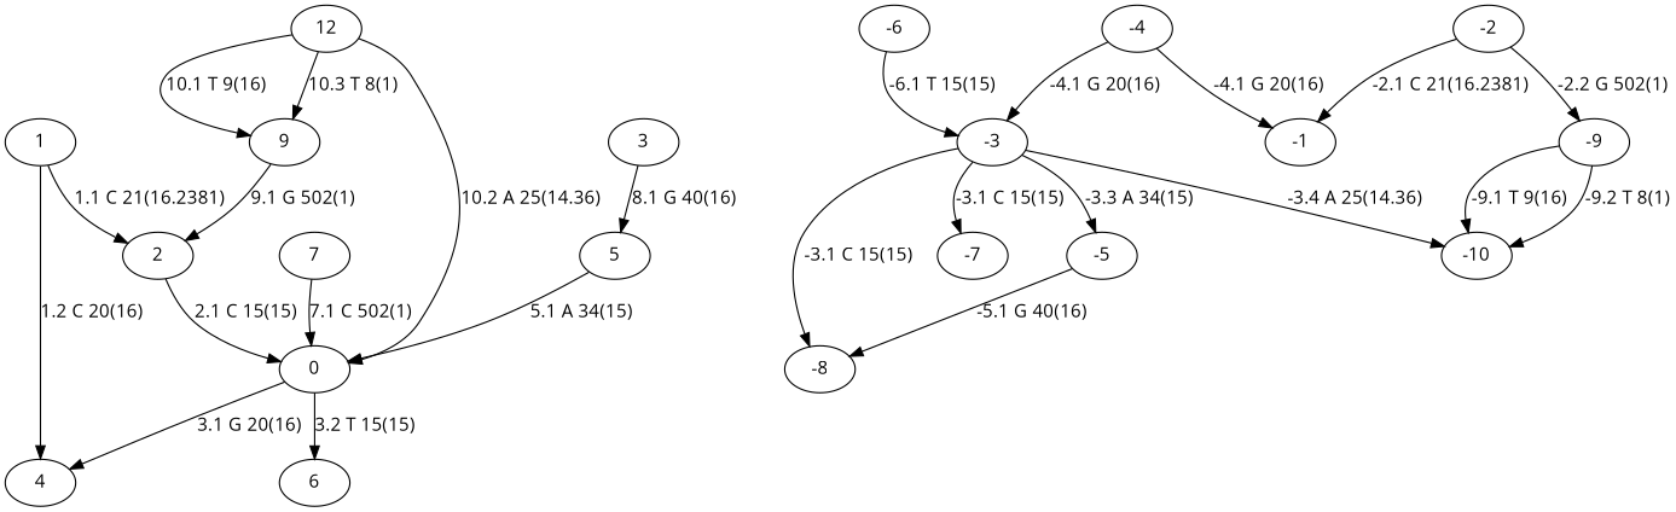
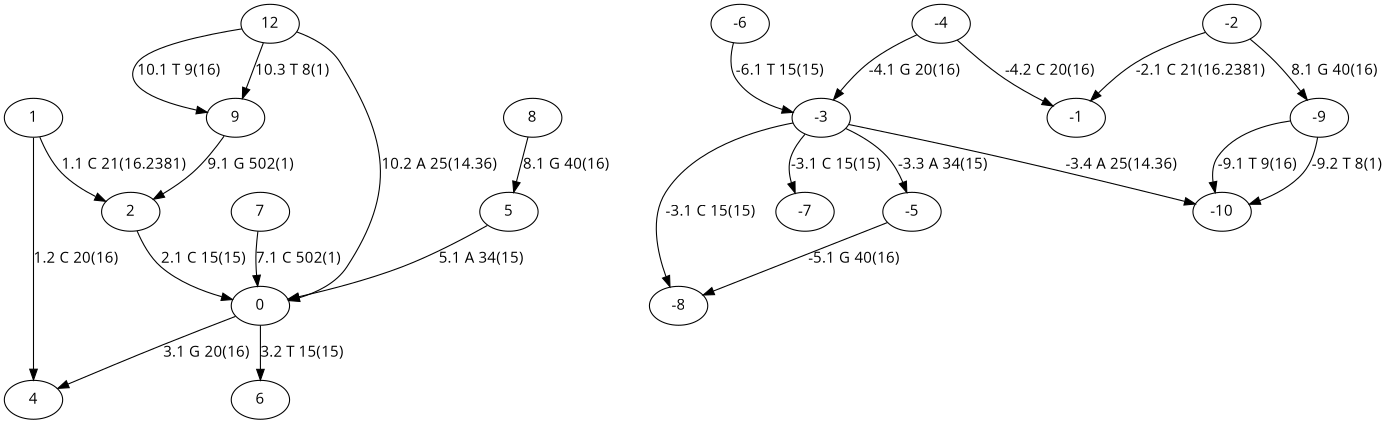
  digraph {
    fontname="Open Sans"
    nodesep=0.5
    node [fillcolor=white fontname="Open Sans" style=filled]
    edge [color=black fontname="Open Sans"]
    1
    2
    4
    n4 [label=0]
    6
    5
    7
-   8 [label=3]
+   8
    9
    n10 [label=12]
    -9
    -10
    -6
    -3
    -8
    -7
    -5
    -4
    -1
    -2
    1 -> 2 [label="1.1 C 21(16.2381)"]
    1 -> 4 [label="1.2 C 20(16)"]
    2 -> n4 [label="2.1 C 15(15)"]
    n4 -> 4 [label="3.1 G 20(16)"]
    n4 -> 6 [label="3.2 T 15(15)"]
    5 -> n4 [label="5.1 A 34(15)"]
    7 -> n4 [label="7.1 C 502(1)"]
    8 -> 5 [label="8.1 G 40(16)"]
    9 -> 2 [label="9.1 G 502(1)"]
    n10 -> n4 [label="10.2 A 25(14.36)"]
    n10 -> 9 [label="10.1 T 9(16)"]
    n10 -> 9 [label="10.3 T 8(1)"]
    -9 -> -10 [label="-9.1 T 9(16)"]
    -9 -> -10 [label="-9.2 T 8(1)"]
    -6 -> -3 [label="-6.1 T 15(15)"]
    -3 -> -10 [label="-3.4 A 25(14.36)"]
    -3 -> -8 [label="-3.1 C 15(15)"]
    -3 -> -7 [label="-3.1 C 15(15)"]
    -3 -> -5 [label="-3.3 A 34(15)"]
    -5 -> -8 [label="-5.1 G 40(16)"]
    -4 -> -3 [label="-4.1 G 20(16)"]
-   -4 -> -1 [label="-4.1 G 20(16)"]
-   -2 -> -9 [label="-2.2 G 502(1)"]
+   -4 -> -1 [label="-4.2 C 20(16)"]
+   -2 -> -9 [label="8.1 G 40(16)"]
    -2 -> -1 [label="-2.1 C 21(16.2381)"]
  }
